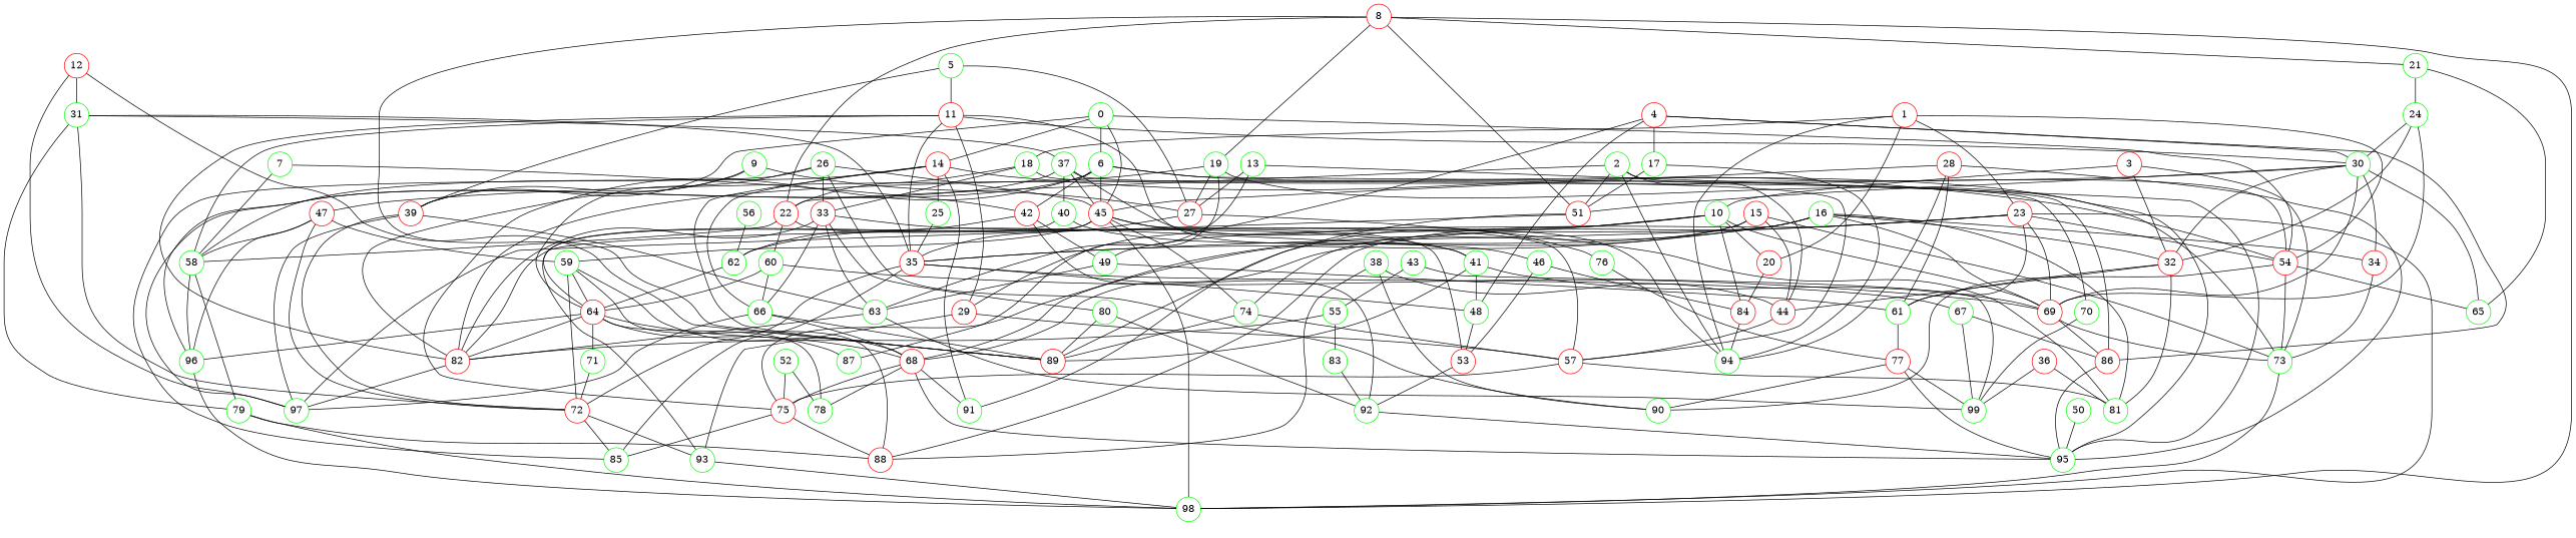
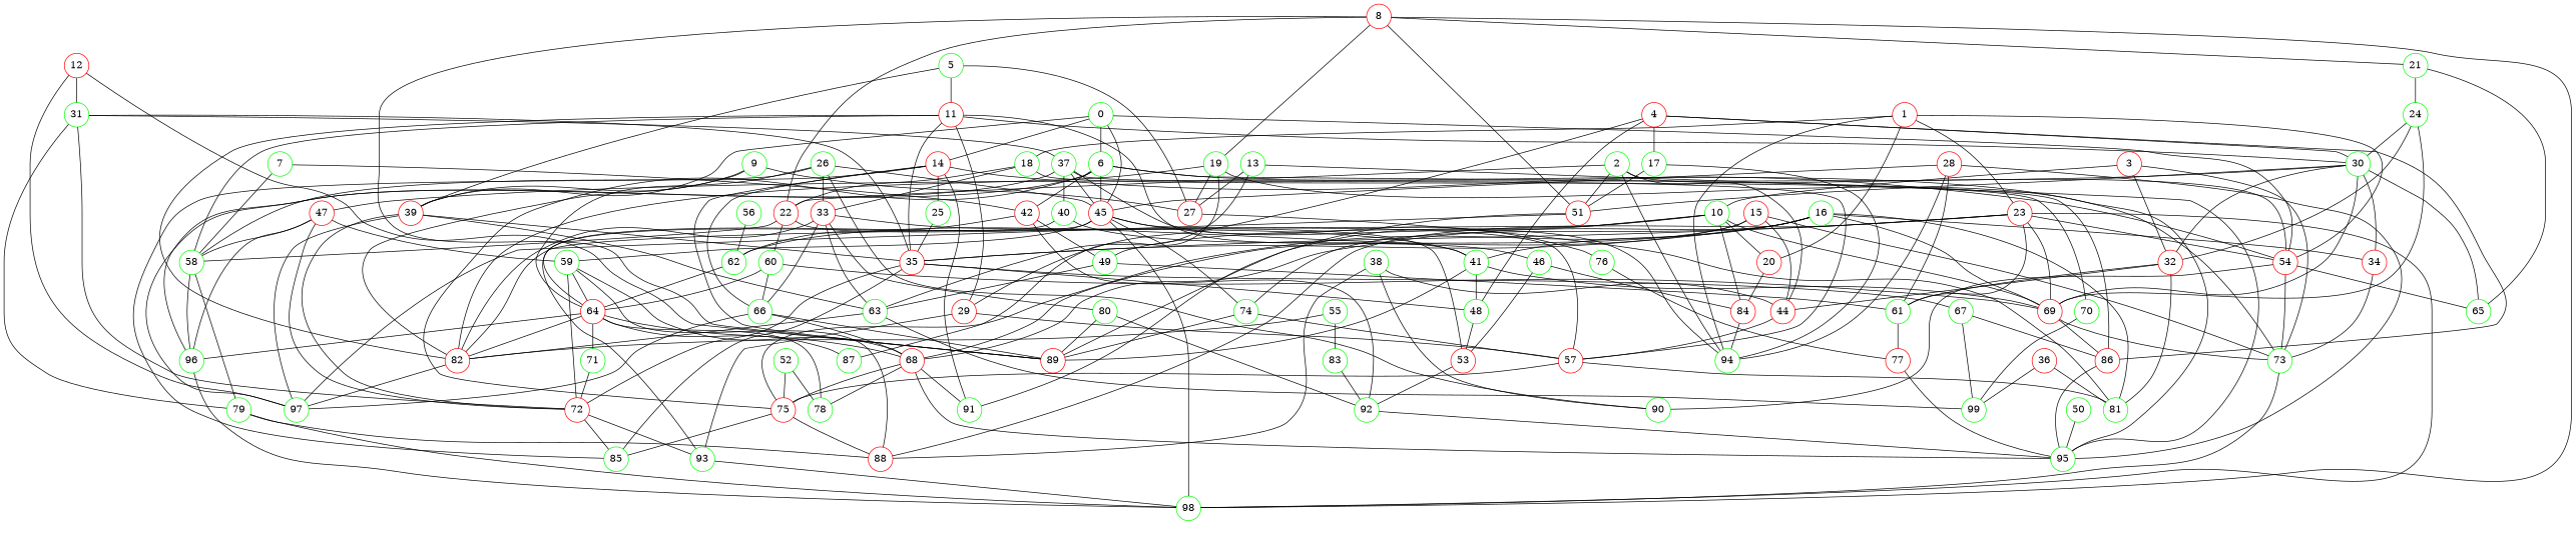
  graph {
    node [color=green fillcolor=white fixedsize=true shape=circle style=filled]
    0
    6
    45 [color=red]
    54 [color=red]
    39 [color=red]
    14 [color=red]
    97
    86 [color=red]
    73
    42 [color=red]
    75 [color=red]
    98
    93
    57 [color=red]
    74
    59
    76
    90
    65
    63
    72 [color=red]
    91
    89 [color=red]
    66
    25
    58
    95
    49
    92
    62
    85
    88 [color=red]
    61
    64 [color=red]
    77 [color=red]
    99
    82 [color=red]
    96
    68 [color=red]
    78
    71
    87
    81
    35 [color=red]
    79
    48
    67
    53 [color=red]
    1 [color=red]
    18
    20 [color=red]
    94
    23 [color=red]
    33 [color=red]
    22 [color=red]
    70
    84 [color=red]
    69 [color=red]
    80
    41
    60
    2
    51 [color=red]
    44 [color=red]
    3 [color=red]
    32 [color=red]
    10
    4 [color=red]
    17
    29 [color=red]
    30
    34 [color=red]
    47 [color=red]
    5
    11 [color=red]
    27 [color=red]
    7
    8 [color=red]
    19
    21
    24
    9
    46
    12 [color=red]
    31
    37
    40
    13
    15 [color=red]
    16
    26
    28 [color=red]
    36 [color=red]
    38
-   43
    55
    83
    50
    52
    56
    0 -- 6
    0 -- 45
    0 -- 54
    0 -- 39
    0 -- 14
    6 -- 45
    6 -- 97
    6 -- 86
    6 -- 73
    6 -- 42
    6 -- 75
    45 -- 98
    45 -- 93
    45 -- 57
    45 -- 74
    45 -- 59
    45 -- 76
    54 -- 73
    54 -- 90
    54 -- 65
    39 -- 97
    39 -- 63
    39 -- 72
    14 -- 54
    14 -- 91
    14 -- 89
    14 -- 66
    14 -- 25
    14 -- 58
    86 -- 95
    73 -- 98
    42 -- 49
    42 -- 92
    42 -- 62
    75 -- 85
    75 -- 88
    93 -- 98
    57 -- 75
    57 -- 81
    74 -- 57
    74 -- 89
    59 -- 72
    59 -- 88
    59 -- 64
    59 -- 68
    76 -- 77
    63 -- 99
    63 -- 82
    72 -- 93
    72 -- 85
    66 -- 97
    66 -- 89
    66 -- 68
    25 -- 35
    58 -- 96
    58 -- 79
    49 -- 63
    49 -- 61
    92 -- 95
    62 -- 64
    61 -- 77
    64 -- 82
    64 -- 96
    64 -- 68
    64 -- 78
    64 -- 71
    64 -- 87
-   77 -- 90
    77 -- 95
-   77 -- 99
    82 -- 97
    96 -- 98
    68 -- 75
    68 -- 91
    68 -- 95
    68 -- 78
    71 -- 72
    35 -- 72
    35 -- 85
    35 -- 48
    35 -- 67
    79 -- 98
    79 -- 88
    48 -- 53
    67 -- 86
    67 -- 99
    53 -- 92
    1 -- 54
    1 -- 18
    1 -- 20
    1 -- 94
    1 -- 23
    18 -- 33
    18 -- 22
    18 -- 70
    20 -- 84
    23 -- 54
    23 -- 98
    23 -- 88
    23 -- 61
    23 -- 68
    23 -- 35
    23 -- 69
    33 -- 63
    33 -- 66
    33 -- 82
    33 -- 80
    33 -- 41
    22 -- 58
    22 -- 53
    22 -- 60
    70 -- 99
    84 -- 94
    69 -- 86
    69 -- 73
    80 -- 89
    80 -- 92
    41 -- 89
    41 -- 48
    41 -- 69
    60 -- 66
    60 -- 64
    60 -- 69
    2 -- 54
    2 -- 94
    2 -- 22
    2 -- 51
    2 -- 44
    51 -- 97
    51 -- 91
    44 -- 57
    3 -- 73
    3 -- 32
    3 -- 10
    32 -- 61
    32 -- 81
    32 -- 44
    10 -- 89
    10 -- 49
    10 -- 82
    10 -- 20
    10 -- 84
    10 -- 69
    4 -- 86
    4 -- 48
    4 -- 17
    4 -- 29
    4 -- 30
    17 -- 94
    17 -- 51
    29 -- 93
    29 -- 57
    30 -- 65
    30 -- 69
    30 -- 51
    30 -- 32
    30 -- 34
    30 -- 47
    34 -- 73
    47 -- 59
    47 -- 72
    47 -- 58
    47 -- 96
    5 -- 39
    5 -- 11
    5 -- 27
    11 -- 58
    11 -- 82
    11 -- 35
    11 -- 41
    11 -- 29
    11 -- 30
    27 -- 81
-   27 -- 35
+   39 -- 35
    7 -- 42
    7 -- 58
    8 -- 98
    8 -- 89
    8 -- 22
    8 -- 51
    8 -- 19
    8 -- 21
    19 -- 95
    19 -- 82
    19 -- 87
    19 -- 27
    21 -- 65
    21 -- 24
    24 -- 69
    24 -- 32
    24 -- 30
    9 -- 39
    9 -- 82
    9 -- 27
    46 -- 53
    46 -- 84
    12 -- 97
    12 -- 89
    12 -- 31
    31 -- 72
    31 -- 35
    31 -- 79
    31 -- 37
    37 -- 45
    37 -- 57
    37 -- 96
    37 -- 94
    37 -- 40
    40 -- 64
    40 -- 46
    13 -- 63
    13 -- 95
    13 -- 27
    15 -- 73
    15 -- 62
    15 -- 68
    15 -- 44
    16 -- 75
    16 -- 74
    16 -- 81
    16 -- 35
    16 -- 69
-   16 -- 32
+   16 -- 41
    16 -- 34
    26 -- 45
    26 -- 90
    26 -- 85
    26 -- 64
    26 -- 33
    28 -- 45
    28 -- 95
    28 -- 61
    28 -- 94
    36 -- 99
    36 -- 81
    38 -- 90
    38 -- 88
    38 -- 44
-   43 -- 99
-   43 -- 55
    55 -- 82
    55 -- 83
    83 -- 92
    50 -- 95
    52 -- 75
    52 -- 78
    56 -- 62
  }
